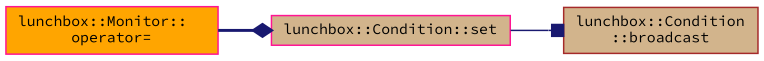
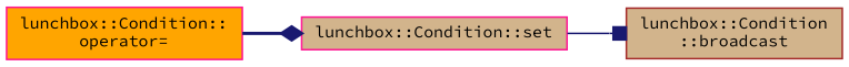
  digraph {
    fontname="Source Code Pro"
    rankdir=LR
    node [color=deeppink fillcolor=tan fontname="Source Code Pro" fontsize=10 shape=record style=filled]
    edge [color=midnightblue fontname="Source Code Pro" fontsize=10 labelfontname=Sans labelfontsize=10]
-   n1 [fillcolor=orange fontcolor=black height=0.2 label="lunchbox::Monitor::\loperator=" width=0.4]
+   n1 [fillcolor=orange fontcolor=black height=0.2 label="lunchbox::Condition::\loperator=" width=0.4]
    n2 [height=0.2 label="lunchbox::Condition::set" width=0.4]
    n3 [color=brown height=0.2 label="lunchbox::Condition\l::broadcast" width=0.4]
    n1 -> n2 [arrowhead=diamond style=bold]
    n2 -> n3 [arrowhead=box style=solid]
  }
